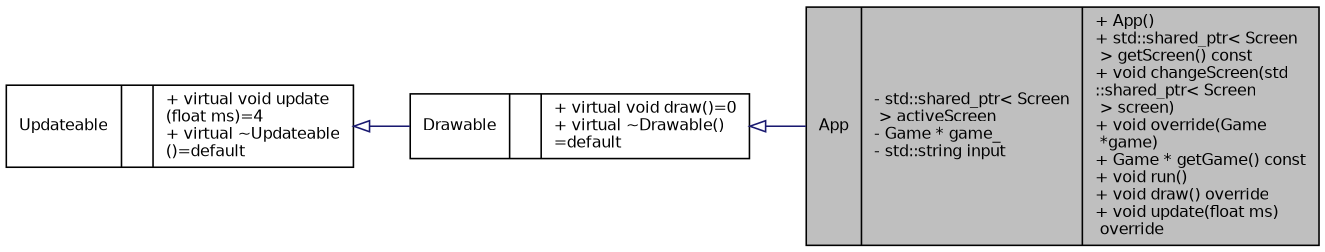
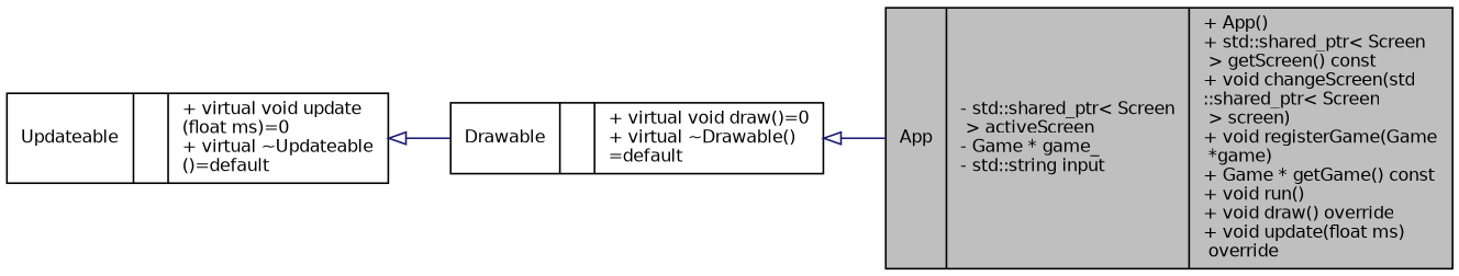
  digraph {
    rankdir=LR
    node [color=black fontname=Helvetica fontsize=10 shape=record]
    edge [arrowtail=onormal color=midnightblue dir=back fontname=Helvetica fontsize=10 labelfontname=Helvetica labelfontsize=10 style=solid]
-   n1 [fillcolor=grey75 fontcolor=black height=0.2 label="{App\n|- std::shared_ptr\< Screen\l \> activeScreen\l- Game * game_\l- std::string input\l|+  App()\l+ std::shared_ptr\< Screen\l \> getScreen() const\l+ void changeScreen(std\l::shared_ptr\< Screen\l \> screen)\l+ void override(Game\l *game)\l+ Game * getGame() const\l+ void run()\l+ void draw() override\l+ void update(float ms)\l override\l}" style=filled width=0.4]
+   n1 [fillcolor=grey75 fontcolor=black height=0.2 label="{App\n|- std::shared_ptr\< Screen\l \> activeScreen\l- Game * game_\l- std::string input\l|+  App()\l+ std::shared_ptr\< Screen\l \> getScreen() const\l+ void changeScreen(std\l::shared_ptr\< Screen\l \> screen)\l+ void registerGame(Game\l *game)\l+ Game * getGame() const\l+ void run()\l+ void draw() override\l+ void update(float ms)\l override\l}" style=filled width=0.4]
    n2 [height=0.2 label="{Drawable\n||+ virtual void draw()=0\l+ virtual ~Drawable()\l=default\l}" width=0.4]
-   n3 [height=0.2 label="{Updateable\n||+ virtual void update\l(float ms)=4\l+ virtual ~Updateable\l()=default\l}" width=0.4]
+   n3 [height=0.2 label="{Updateable\n||+ virtual void update\l(float ms)=0\l+ virtual ~Updateable\l()=default\l}" width=0.4]
    n2 -> n1
    n3 -> n2
  }
